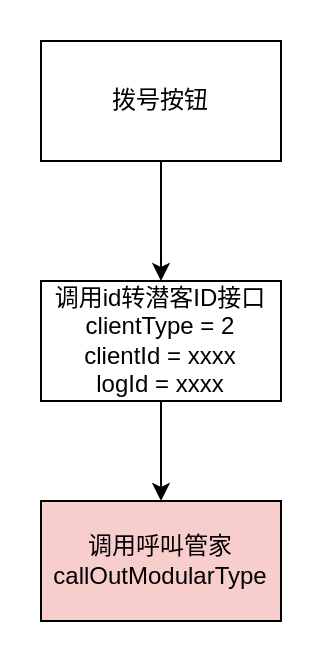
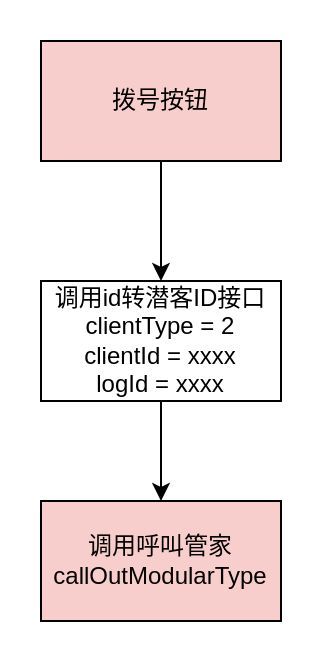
  <mxCell id="0" />
  <mxCell id="1" parent="0" />
  <mxCell id="2" value="" style="edgeStyle=orthogonalEdgeStyle;rounded=0;orthogonalLoop=1;jettySize=auto;html=1;" edge="1" parent="1" source="3" target="5"><mxGeometry relative="1" as="geometry" /></mxCell>
- <mxCell id="3" value="拨号按钮" style="rounded=0;whiteSpace=wrap;html=1;" vertex="1" parent="1"><mxGeometry x="20" y="20" width="120" height="60" as="geometry" /></mxCell>
+ <mxCell id="3" value="拨号按钮" style="rounded=0;whiteSpace=wrap;html=1;fillColor=#f8cecc;" vertex="1" parent="1"><mxGeometry x="20" y="20" width="120" height="60" as="geometry" /></mxCell>
  <mxCell id="4" value="" style="edgeStyle=orthogonalEdgeStyle;rounded=0;orthogonalLoop=1;jettySize=auto;html=1;" edge="1" parent="1" source="5" target="6"><mxGeometry relative="1" as="geometry" /></mxCell>
  <mxCell id="5" value="调用id转潜客ID接口&lt;br&gt;clientType = 2&lt;br&gt;clientId = xxxx&lt;br&gt;logId = xxxx" style="rounded=0;whiteSpace=wrap;html=1;" vertex="1" parent="1"><mxGeometry x="20" y="140" width="120" height="60" as="geometry" /></mxCell>
  <mxCell id="6" value="调用呼叫管家&lt;br&gt;callOutModularType" style="rounded=0;whiteSpace=wrap;html=1;fillColor=#f8cecc;" vertex="1" parent="1"><mxGeometry x="20" y="250" width="120" height="60" as="geometry" /></mxCell>
